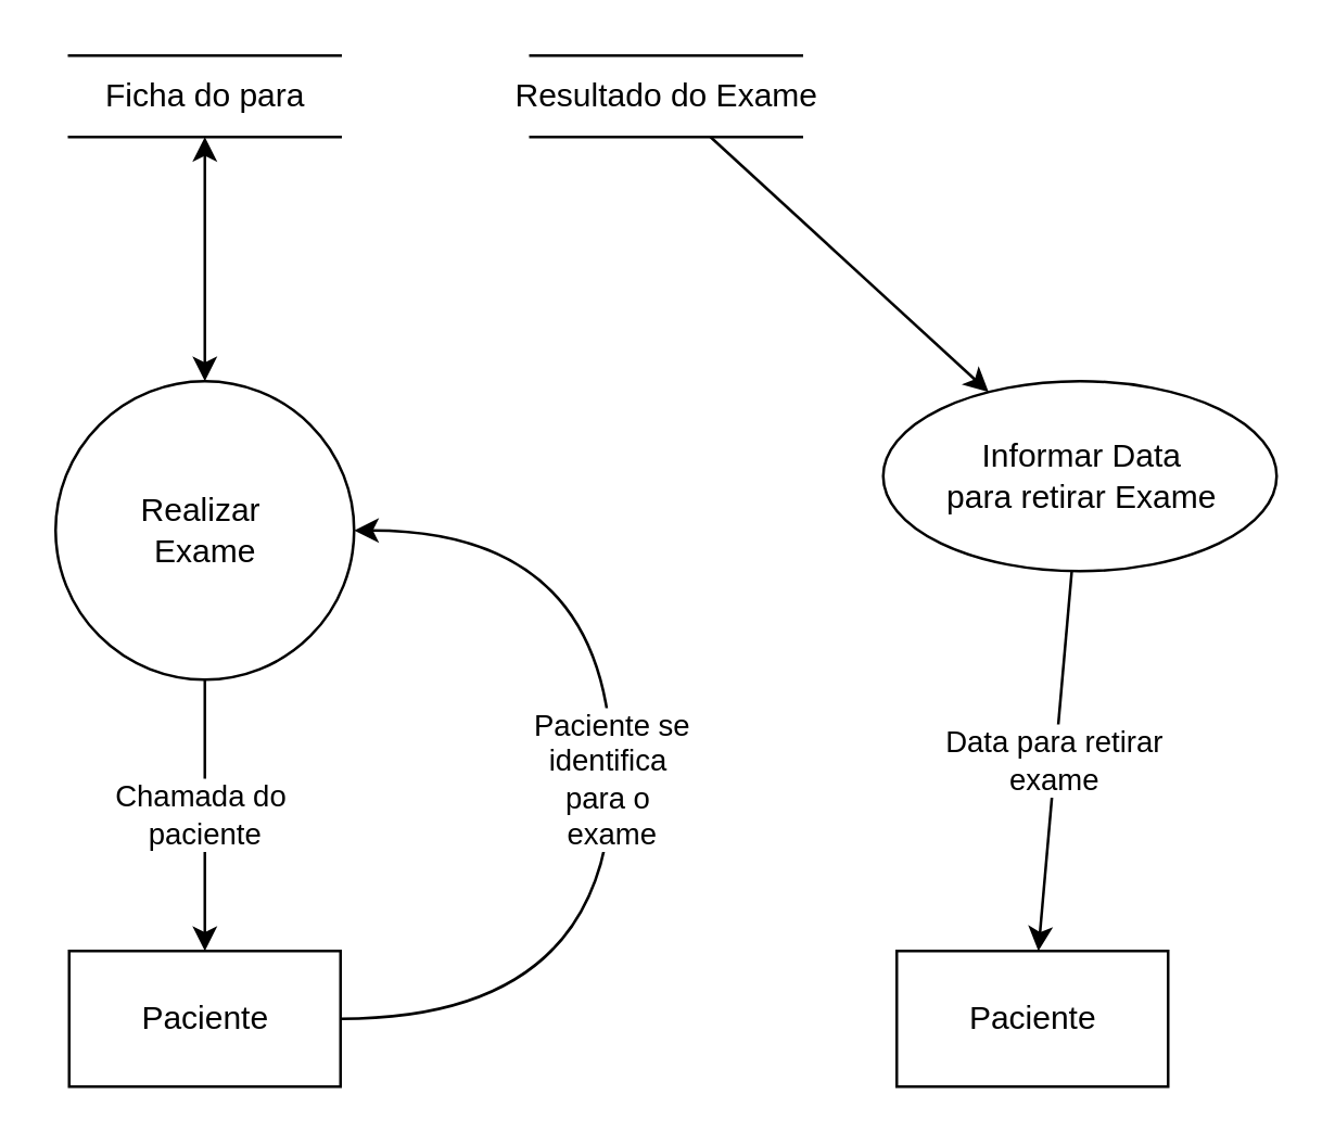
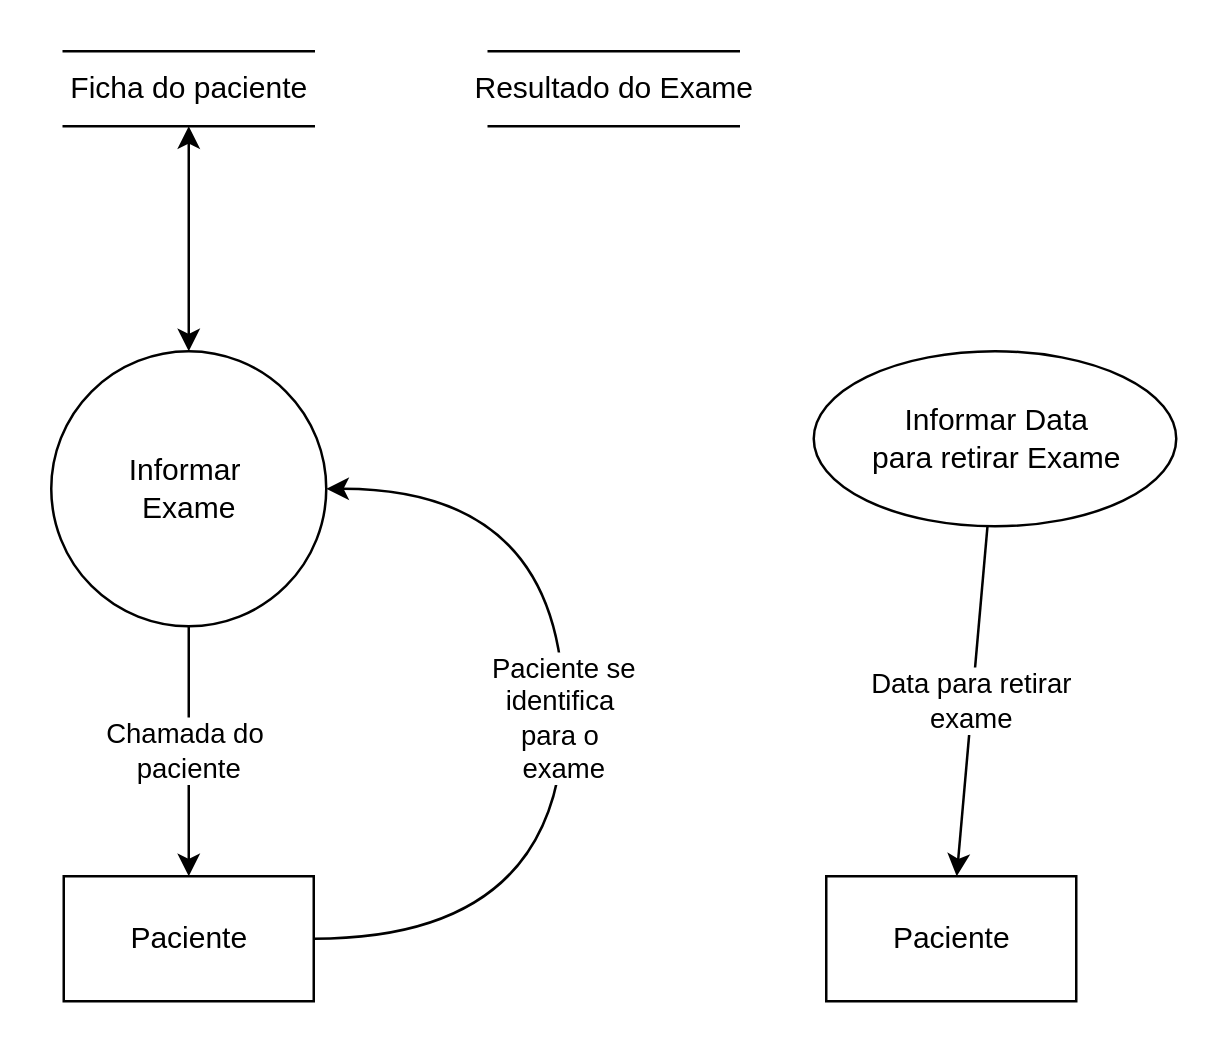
  <mxCell id="0" />
  <mxCell id="1" parent="0" />
- <mxCell id="2" value="Ficha do para" style="html=1;dashed=0;whitespace=wrap;shape=partialRectangle;right=0;left=0;" parent="1" vertex="1"><mxGeometry x="25" y="20" width="100" height="30" as="geometry" /></mxCell>
- <mxCell id="3" value="Realizar&amp;nbsp;&lt;br&gt;Exame" style="shape=ellipse;html=1;dashed=0;whitespace=wrap;aspect=fixed;perimeter=ellipsePerimeter;" parent="1" vertex="1"><mxGeometry x="20" y="140" width="110" height="110" as="geometry" /></mxCell>
+ <mxCell id="2" value="Ficha do paciente" style="html=1;dashed=0;whitespace=wrap;shape=partialRectangle;right=0;left=0;" parent="1" vertex="1"><mxGeometry x="25" y="20" width="100" height="30" as="geometry" /></mxCell>
+ <mxCell id="3" value="Informar&amp;nbsp;&lt;br&gt;Exame" style="shape=ellipse;html=1;dashed=0;whitespace=wrap;aspect=fixed;perimeter=ellipsePerimeter;" parent="1" vertex="1"><mxGeometry x="20" y="140" width="110" height="110" as="geometry" /></mxCell>
  <mxCell id="4" value="" style="endArrow=classic;html=1;startArrow=classic;startFill=1;" parent="1" source="2" target="3" edge="1"><mxGeometry width="50" height="50" relative="1" as="geometry"><mxPoint x="375" y="260" as="sourcePoint" /><mxPoint x="425" y="210" as="targetPoint" /></mxGeometry></mxCell>
  <mxCell id="5" value="Resultado do Exame" style="html=1;dashed=0;whitespace=wrap;shape=partialRectangle;right=0;left=0;" parent="1" vertex="1"><mxGeometry x="195" y="20" width="100" height="30" as="geometry" /></mxCell>
  <mxCell id="6" value="Paciente" style="html=1;dashed=0;whitespace=wrap;" parent="1" vertex="1"><mxGeometry x="25" y="350" width="100" height="50" as="geometry" /></mxCell>
  <mxCell id="7" value="Chamada do&amp;nbsp;&lt;br&gt;paciente" style="endArrow=classic;html=1;" parent="1" source="3" target="6" edge="1"><mxGeometry width="50" height="50" relative="1" as="geometry"><mxPoint x="375" y="260" as="sourcePoint" /><mxPoint x="425" y="210" as="targetPoint" /></mxGeometry></mxCell>
  <mxCell id="8" value="Paciente se&lt;br&gt;identifica&amp;nbsp;&lt;br&gt;para o&amp;nbsp;&lt;br&gt;exame" style="endArrow=classic;html=1;edgeStyle=orthogonalEdgeStyle;curved=1;" parent="1" source="6" target="3" edge="1"><mxGeometry width="50" height="50" relative="1" as="geometry"><mxPoint x="375" y="260" as="sourcePoint" /><mxPoint x="425" y="210" as="targetPoint" /><Array as="points"><mxPoint x="225" y="375" /><mxPoint x="225" y="195" /></Array></mxGeometry></mxCell>
  <mxCell id="9" value="Informar Data&lt;br&gt;para retirar Exame" style="shape=ellipse;html=1;dashed=0;whitespace=wrap;aspect=fixed;perimeter=ellipsePerimeter;" parent="1" vertex="1"><mxGeometry x="325" y="140" width="145" height="70" as="geometry" /></mxCell>
- <mxCell id="10" value="" style="endArrow=classic;html=1;" parent="1" source="5" target="9" edge="1"><mxGeometry width="50" height="50" relative="1" as="geometry"><mxPoint x="415" y="260" as="sourcePoint" /><mxPoint x="465" y="210" as="targetPoint" /></mxGeometry></mxCell>
  <mxCell id="11" value="Paciente" style="html=1;dashed=0;whitespace=wrap;" parent="1" vertex="1"><mxGeometry x="330" y="350" width="100" height="50" as="geometry" /></mxCell>
  <mxCell id="12" value="Data para retirar&lt;br&gt;exame" style="endArrow=classic;html=1;" parent="1" source="9" target="11" edge="1"><mxGeometry width="50" height="50" relative="1" as="geometry"><mxPoint x="415" y="260" as="sourcePoint" /><mxPoint x="465" y="210" as="targetPoint" /></mxGeometry></mxCell>
